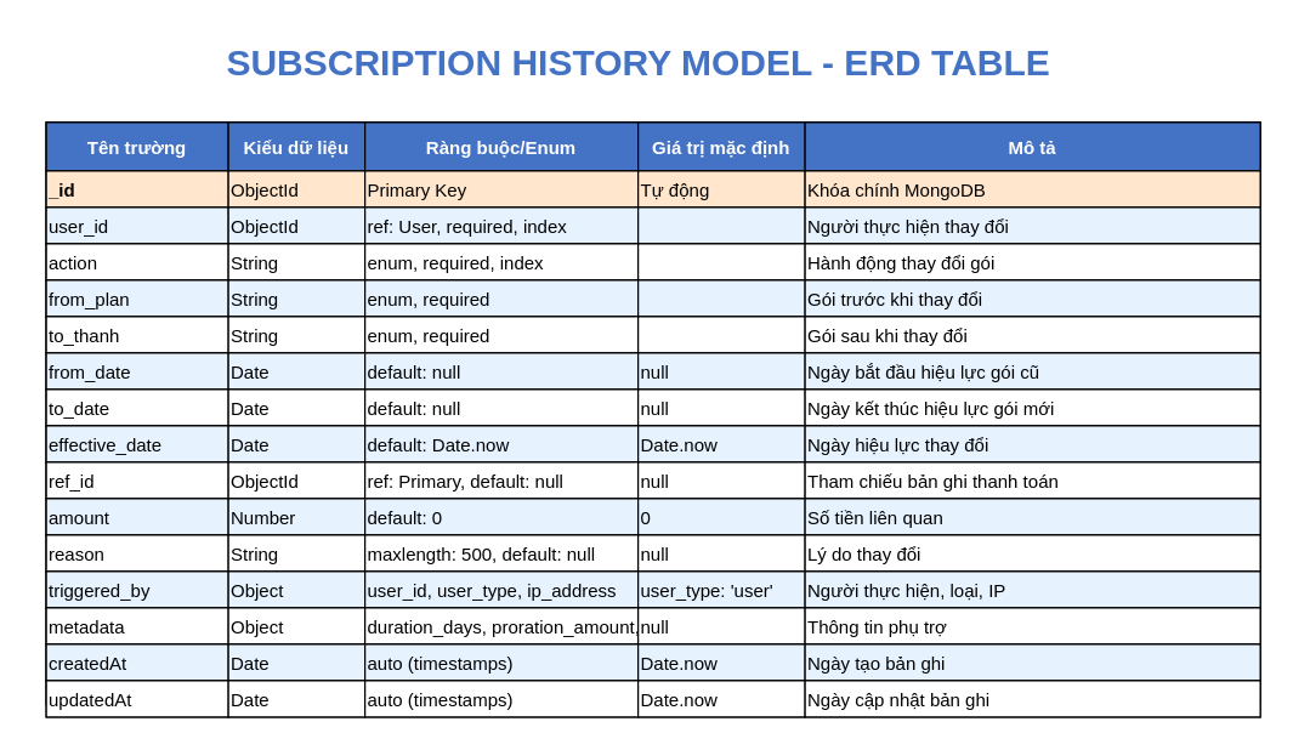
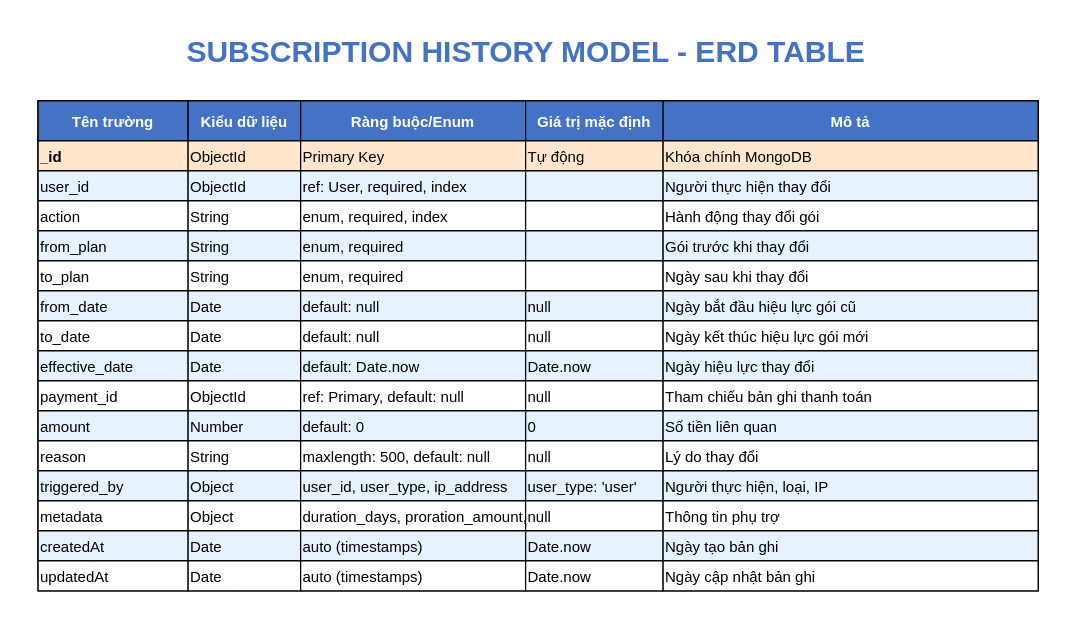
  <mxCell id="0" />
  <mxCell id="1" parent="0" />
  <mxCell id="2" value="SUBSCRIPTION HISTORY MODEL - ERD TABLE" style="text;html=1;strokeColor=none;fillColor=none;align=center;fontSize=24;fontStyle=1;fontColor=#4472C4;" parent="1" vertex="1"><mxGeometry x="20" y="20" width="800" height="50" as="geometry" /></mxCell>
  <mxCell id="3" value="" style="shape=table;startSize=0;container=1;collapsible=0;childLayout=tableLayout;fixedRows=1;rowLines=0;fontStyle=1;align=center;resizeLast=1;strokeColor=#000000;fillColor=#ffffff;" parent="1" vertex="1"><mxGeometry x="30" y="80" width="800" height="384" as="geometry" /></mxCell>
  <mxCell id="4" value="" style="shape=tableRow;horizontal=0;fillColor=#4472C4;strokeColor=#000000;" parent="3" vertex="1"><mxGeometry width="800" height="32" as="geometry" /></mxCell>
  <mxCell id="5" value="Tên trường" style="shape=partialRectangle;connectable=0;fillColor=#4472C4;align=center;fontStyle=1;fontSize=12;fontColor=#ffffff;" parent="4" vertex="1"><mxGeometry width="120" height="32" as="geometry" /></mxCell>
  <mxCell id="6" value="Kiểu dữ liệu" style="shape=partialRectangle;connectable=0;fillColor=#4472C4;align=center;fontStyle=1;fontSize=12;fontColor=#ffffff;" parent="4" vertex="1"><mxGeometry x="120" width="90" height="32" as="geometry" /></mxCell>
  <mxCell id="7" value="Ràng buộc/Enum" style="shape=partialRectangle;connectable=0;fillColor=#4472C4;align=center;fontStyle=1;fontSize=12;fontColor=#ffffff;" parent="4" vertex="1"><mxGeometry x="210" width="180" height="32" as="geometry" /></mxCell>
  <mxCell id="8" value="Giá trị mặc định" style="shape=partialRectangle;connectable=0;fillColor=#4472C4;align=center;fontStyle=1;fontSize=12;fontColor=#ffffff;" parent="4" vertex="1"><mxGeometry x="390" width="110" height="32" as="geometry" /></mxCell>
  <mxCell id="9" value="Mô tả" style="shape=partialRectangle;connectable=0;fillColor=#4472C4;align=center;fontStyle=1;fontSize=12;fontColor=#ffffff;" parent="4" vertex="1"><mxGeometry x="500" width="300" height="32" as="geometry" /></mxCell>
  <mxCell id="10" value="" style="shape=tableRow;horizontal=0;fillColor=#FFE6CC;strokeColor=#000000;" parent="3" vertex="1"><mxGeometry y="32" width="800" height="24" as="geometry" /></mxCell>
  <mxCell id="11" value="_id" style="shape=partialRectangle;connectable=0;fillColor=#FFE6CC;align=left;fontStyle=1;" parent="10" vertex="1"><mxGeometry width="120" height="24" as="geometry" /></mxCell>
  <mxCell id="12" value="ObjectId" style="shape=partialRectangle;connectable=0;fillColor=#FFE6CC;align=left;" parent="10" vertex="1"><mxGeometry x="120" width="90" height="24" as="geometry" /></mxCell>
  <mxCell id="13" value="Primary Key" style="shape=partialRectangle;connectable=0;fillColor=#FFE6CC;align=left;" parent="10" vertex="1"><mxGeometry x="210" width="180" height="24" as="geometry" /></mxCell>
  <mxCell id="14" value="Tự động" style="shape=partialRectangle;connectable=0;fillColor=#FFE6CC;align=left;" parent="10" vertex="1"><mxGeometry x="390" width="110" height="24" as="geometry" /></mxCell>
  <mxCell id="15" value="Khóa chính MongoDB" style="shape=partialRectangle;connectable=0;fillColor=#FFE6CC;align=left;" parent="10" vertex="1"><mxGeometry x="500" width="300" height="24" as="geometry" /></mxCell>
  <mxCell id="16" value="" style="shape=tableRow;horizontal=0;fillColor=#E6F3FF;strokeColor=#000000;" parent="3" vertex="1"><mxGeometry y="56" width="800" height="24" as="geometry" /></mxCell>
  <mxCell id="17" value="user_id" style="shape=partialRectangle;connectable=0;fillColor=#E6F3FF;align=left;" parent="16" vertex="1"><mxGeometry width="120" height="24" as="geometry" /></mxCell>
  <mxCell id="18" value="ObjectId" style="shape=partialRectangle;connectable=0;fillColor=#E6F3FF;align=left;" parent="16" vertex="1"><mxGeometry x="120" width="90" height="24" as="geometry" /></mxCell>
  <mxCell id="19" value="ref: User, required, index" style="shape=partialRectangle;connectable=0;fillColor=#E6F3FF;align=left;" parent="16" vertex="1"><mxGeometry x="210" width="180" height="24" as="geometry" /></mxCell>
  <mxCell id="20" value="" style="shape=partialRectangle;connectable=0;fillColor=#E6F3FF;align=left;" parent="16" vertex="1"><mxGeometry x="390" width="110" height="24" as="geometry" /></mxCell>
  <mxCell id="21" value="Người thực hiện thay đổi" style="shape=partialRectangle;connectable=0;fillColor=#E6F3FF;align=left;" parent="16" vertex="1"><mxGeometry x="500" width="300" height="24" as="geometry" /></mxCell>
  <mxCell id="22" value="" style="shape=tableRow;horizontal=0;fillColor=#ffffff;strokeColor=#000000;" parent="3" vertex="1"><mxGeometry y="80" width="800" height="24" as="geometry" /></mxCell>
  <mxCell id="23" value="action" style="shape=partialRectangle;connectable=0;fillColor=#ffffff;align=left;" parent="22" vertex="1"><mxGeometry width="120" height="24" as="geometry" /></mxCell>
  <mxCell id="24" value="String" style="shape=partialRectangle;connectable=0;fillColor=#ffffff;align=left;" parent="22" vertex="1"><mxGeometry x="120" width="90" height="24" as="geometry" /></mxCell>
  <mxCell id="25" value="enum, required, index" style="shape=partialRectangle;connectable=0;fillColor=#ffffff;align=left;" parent="22" vertex="1"><mxGeometry x="210" width="180" height="24" as="geometry" /></mxCell>
  <mxCell id="26" value="" style="shape=partialRectangle;connectable=0;fillColor=#ffffff;align=left;" parent="22" vertex="1"><mxGeometry x="390" width="110" height="24" as="geometry" /></mxCell>
  <mxCell id="27" value="Hành động thay đổi gói" style="shape=partialRectangle;connectable=0;fillColor=#ffffff;align=left;" parent="22" vertex="1"><mxGeometry x="500" width="300" height="24" as="geometry" /></mxCell>
  <mxCell id="28" value="" style="shape=tableRow;horizontal=0;fillColor=#E6F3FF;strokeColor=#000000;" parent="3" vertex="1"><mxGeometry y="104" width="800" height="24" as="geometry" /></mxCell>
  <mxCell id="29" value="from_plan" style="shape=partialRectangle;connectable=0;fillColor=#E6F3FF;align=left;" parent="28" vertex="1"><mxGeometry width="120" height="24" as="geometry" /></mxCell>
  <mxCell id="30" value="String" style="shape=partialRectangle;connectable=0;fillColor=#E6F3FF;align=left;" parent="28" vertex="1"><mxGeometry x="120" width="90" height="24" as="geometry" /></mxCell>
  <mxCell id="31" value="enum, required" style="shape=partialRectangle;connectable=0;fillColor=#E6F3FF;align=left;" parent="28" vertex="1"><mxGeometry x="210" width="180" height="24" as="geometry" /></mxCell>
  <mxCell id="32" value="" style="shape=partialRectangle;connectable=0;fillColor=#E6F3FF;align=left;" parent="28" vertex="1"><mxGeometry x="390" width="110" height="24" as="geometry" /></mxCell>
  <mxCell id="33" value="Gói trước khi thay đổi" style="shape=partialRectangle;connectable=0;fillColor=#E6F3FF;align=left;" parent="28" vertex="1"><mxGeometry x="500" width="300" height="24" as="geometry" /></mxCell>
  <mxCell id="34" value="" style="shape=tableRow;horizontal=0;fillColor=#ffffff;strokeColor=#000000;" parent="3" vertex="1"><mxGeometry y="128" width="800" height="24" as="geometry" /></mxCell>
- <mxCell id="35" value="to_thanh" style="shape=partialRectangle;connectable=0;fillColor=#ffffff;align=left;" parent="34" vertex="1"><mxGeometry width="120" height="24" as="geometry" /></mxCell>
+ <mxCell id="35" value="to_plan" style="shape=partialRectangle;connectable=0;fillColor=#ffffff;align=left;" parent="34" vertex="1"><mxGeometry width="120" height="24" as="geometry" /></mxCell>
  <mxCell id="36" value="String" style="shape=partialRectangle;connectable=0;fillColor=#ffffff;align=left;" parent="34" vertex="1"><mxGeometry x="120" width="90" height="24" as="geometry" /></mxCell>
  <mxCell id="37" value="enum, required" style="shape=partialRectangle;connectable=0;fillColor=#ffffff;align=left;" parent="34" vertex="1"><mxGeometry x="210" width="180" height="24" as="geometry" /></mxCell>
  <mxCell id="38" value="" style="shape=partialRectangle;connectable=0;fillColor=#ffffff;align=left;" parent="34" vertex="1"><mxGeometry x="390" width="110" height="24" as="geometry" /></mxCell>
- <mxCell id="39" value="Gói sau khi thay đổi" style="shape=partialRectangle;connectable=0;fillColor=#ffffff;align=left;" parent="34" vertex="1"><mxGeometry x="500" width="300" height="24" as="geometry" /></mxCell>
+ <mxCell id="39" value="Ngày sau khi thay đổi" style="shape=partialRectangle;connectable=0;fillColor=#ffffff;align=left;" parent="34" vertex="1"><mxGeometry x="500" width="300" height="24" as="geometry" /></mxCell>
  <mxCell id="40" value="" style="shape=tableRow;horizontal=0;fillColor=#E6F3FF;strokeColor=#000000;" parent="3" vertex="1"><mxGeometry y="152" width="800" height="24" as="geometry" /></mxCell>
  <mxCell id="41" value="from_date" style="shape=partialRectangle;connectable=0;fillColor=#E6F3FF;align=left;" parent="40" vertex="1"><mxGeometry width="120" height="24" as="geometry" /></mxCell>
  <mxCell id="42" value="Date" style="shape=partialRectangle;connectable=0;fillColor=#E6F3FF;align=left;" parent="40" vertex="1"><mxGeometry x="120" width="90" height="24" as="geometry" /></mxCell>
  <mxCell id="43" value="default: null" style="shape=partialRectangle;connectable=0;fillColor=#E6F3FF;align=left;" parent="40" vertex="1"><mxGeometry x="210" width="180" height="24" as="geometry" /></mxCell>
  <mxCell id="44" value="null" style="shape=partialRectangle;connectable=0;fillColor=#E6F3FF;align=left;" parent="40" vertex="1"><mxGeometry x="390" width="110" height="24" as="geometry" /></mxCell>
  <mxCell id="45" value="Ngày bắt đầu hiệu lực gói cũ" style="shape=partialRectangle;connectable=0;fillColor=#E6F3FF;align=left;" parent="40" vertex="1"><mxGeometry x="500" width="300" height="24" as="geometry" /></mxCell>
  <mxCell id="46" value="" style="shape=tableRow;horizontal=0;fillColor=#ffffff;strokeColor=#000000;" parent="3" vertex="1"><mxGeometry y="176" width="800" height="24" as="geometry" /></mxCell>
  <mxCell id="47" value="to_date" style="shape=partialRectangle;connectable=0;fillColor=#ffffff;align=left;" parent="46" vertex="1"><mxGeometry width="120" height="24" as="geometry" /></mxCell>
  <mxCell id="48" value="Date" style="shape=partialRectangle;connectable=0;fillColor=#ffffff;align=left;" parent="46" vertex="1"><mxGeometry x="120" width="90" height="24" as="geometry" /></mxCell>
  <mxCell id="49" value="default: null" style="shape=partialRectangle;connectable=0;fillColor=#ffffff;align=left;" parent="46" vertex="1"><mxGeometry x="210" width="180" height="24" as="geometry" /></mxCell>
  <mxCell id="50" value="null" style="shape=partialRectangle;connectable=0;fillColor=#ffffff;align=left;" parent="46" vertex="1"><mxGeometry x="390" width="110" height="24" as="geometry" /></mxCell>
  <mxCell id="51" value="Ngày kết thúc hiệu lực gói mới" style="shape=partialRectangle;connectable=0;fillColor=#ffffff;align=left;" parent="46" vertex="1"><mxGeometry x="500" width="300" height="24" as="geometry" /></mxCell>
  <mxCell id="52" value="" style="shape=tableRow;horizontal=0;fillColor=#E6F3FF;strokeColor=#000000;" parent="3" vertex="1"><mxGeometry y="200" width="800" height="24" as="geometry" /></mxCell>
  <mxCell id="53" value="effective_date" style="shape=partialRectangle;connectable=0;fillColor=#E6F3FF;align=left;" parent="52" vertex="1"><mxGeometry width="120" height="24" as="geometry" /></mxCell>
  <mxCell id="54" value="Date" style="shape=partialRectangle;connectable=0;fillColor=#E6F3FF;align=left;" parent="52" vertex="1"><mxGeometry x="120" width="90" height="24" as="geometry" /></mxCell>
  <mxCell id="55" value="default: Date.now" style="shape=partialRectangle;connectable=0;fillColor=#E6F3FF;align=left;" parent="52" vertex="1"><mxGeometry x="210" width="180" height="24" as="geometry" /></mxCell>
  <mxCell id="56" value="Date.now" style="shape=partialRectangle;connectable=0;fillColor=#E6F3FF;align=left;" parent="52" vertex="1"><mxGeometry x="390" width="110" height="24" as="geometry" /></mxCell>
  <mxCell id="57" value="Ngày hiệu lực thay đổi" style="shape=partialRectangle;connectable=0;fillColor=#E6F3FF;align=left;" parent="52" vertex="1"><mxGeometry x="500" width="300" height="24" as="geometry" /></mxCell>
  <mxCell id="58" value="" style="shape=tableRow;horizontal=0;fillColor=#ffffff;strokeColor=#000000;" parent="3" vertex="1"><mxGeometry y="224" width="800" height="24" as="geometry" /></mxCell>
- <mxCell id="59" value="ref_id" style="shape=partialRectangle;connectable=0;fillColor=#ffffff;align=left;" parent="58" vertex="1"><mxGeometry width="120" height="24" as="geometry" /></mxCell>
+ <mxCell id="59" value="payment_id" style="shape=partialRectangle;connectable=0;fillColor=#ffffff;align=left;" parent="58" vertex="1"><mxGeometry width="120" height="24" as="geometry" /></mxCell>
  <mxCell id="60" value="ObjectId" style="shape=partialRectangle;connectable=0;fillColor=#ffffff;align=left;" parent="58" vertex="1"><mxGeometry x="120" width="90" height="24" as="geometry" /></mxCell>
  <mxCell id="61" value="ref: Primary, default: null" style="shape=partialRectangle;connectable=0;fillColor=#ffffff;align=left;" parent="58" vertex="1"><mxGeometry x="210" width="180" height="24" as="geometry" /></mxCell>
  <mxCell id="62" value="null" style="shape=partialRectangle;connectable=0;fillColor=#ffffff;align=left;" parent="58" vertex="1"><mxGeometry x="390" width="110" height="24" as="geometry" /></mxCell>
  <mxCell id="63" value="Tham chiếu bản ghi thanh toán" style="shape=partialRectangle;connectable=0;fillColor=#ffffff;align=left;" parent="58" vertex="1"><mxGeometry x="500" width="300" height="24" as="geometry" /></mxCell>
  <mxCell id="64" value="" style="shape=tableRow;horizontal=0;fillColor=#E6F3FF;strokeColor=#000000;" parent="3" vertex="1"><mxGeometry y="248" width="800" height="24" as="geometry" /></mxCell>
  <mxCell id="65" value="amount" style="shape=partialRectangle;connectable=0;fillColor=#E6F3FF;align=left;" parent="64" vertex="1"><mxGeometry width="120" height="24" as="geometry" /></mxCell>
  <mxCell id="66" value="Number" style="shape=partialRectangle;connectable=0;fillColor=#E6F3FF;align=left;" parent="64" vertex="1"><mxGeometry x="120" width="90" height="24" as="geometry" /></mxCell>
  <mxCell id="67" value="default: 0" style="shape=partialRectangle;connectable=0;fillColor=#E6F3FF;align=left;" parent="64" vertex="1"><mxGeometry x="210" width="180" height="24" as="geometry" /></mxCell>
  <mxCell id="68" value="0" style="shape=partialRectangle;connectable=0;fillColor=#E6F3FF;align=left;" parent="64" vertex="1"><mxGeometry x="390" width="110" height="24" as="geometry" /></mxCell>
  <mxCell id="69" value="Số tiền liên quan" style="shape=partialRectangle;connectable=0;fillColor=#E6F3FF;align=left;" parent="64" vertex="1"><mxGeometry x="500" width="300" height="24" as="geometry" /></mxCell>
  <mxCell id="70" value="" style="shape=tableRow;horizontal=0;fillColor=#ffffff;strokeColor=#000000;" parent="3" vertex="1"><mxGeometry y="272" width="800" height="24" as="geometry" /></mxCell>
  <mxCell id="71" value="reason" style="shape=partialRectangle;connectable=0;fillColor=#ffffff;align=left;" parent="70" vertex="1"><mxGeometry width="120" height="24" as="geometry" /></mxCell>
  <mxCell id="72" value="String" style="shape=partialRectangle;connectable=0;fillColor=#ffffff;align=left;" parent="70" vertex="1"><mxGeometry x="120" width="90" height="24" as="geometry" /></mxCell>
  <mxCell id="73" value="maxlength: 500, default: null" style="shape=partialRectangle;connectable=0;fillColor=#ffffff;align=left;" parent="70" vertex="1"><mxGeometry x="210" width="180" height="24" as="geometry" /></mxCell>
  <mxCell id="74" value="null" style="shape=partialRectangle;connectable=0;fillColor=#ffffff;align=left;" parent="70" vertex="1"><mxGeometry x="390" width="110" height="24" as="geometry" /></mxCell>
  <mxCell id="75" value="Lý do thay đổi" style="shape=partialRectangle;connectable=0;fillColor=#ffffff;align=left;" parent="70" vertex="1"><mxGeometry x="500" width="300" height="24" as="geometry" /></mxCell>
  <mxCell id="76" value="" style="shape=tableRow;horizontal=0;fillColor=#E6F3FF;strokeColor=#000000;" parent="3" vertex="1"><mxGeometry y="296" width="800" height="24" as="geometry" /></mxCell>
  <mxCell id="77" value="triggered_by" style="shape=partialRectangle;connectable=0;fillColor=#E6F3FF;align=left;" parent="76" vertex="1"><mxGeometry width="120" height="24" as="geometry" /></mxCell>
  <mxCell id="78" value="Object" style="shape=partialRectangle;connectable=0;fillColor=#E6F3FF;align=left;" parent="76" vertex="1"><mxGeometry x="120" width="90" height="24" as="geometry" /></mxCell>
  <mxCell id="79" value="user_id, user_type, ip_address" style="shape=partialRectangle;connectable=0;fillColor=#E6F3FF;align=left;" parent="76" vertex="1"><mxGeometry x="210" width="180" height="24" as="geometry" /></mxCell>
  <mxCell id="80" value="user_type: 'user'" style="shape=partialRectangle;connectable=0;fillColor=#E6F3FF;align=left;" parent="76" vertex="1"><mxGeometry x="390" width="110" height="24" as="geometry" /></mxCell>
  <mxCell id="81" value="Người thực hiện, loại, IP" style="shape=partialRectangle;connectable=0;fillColor=#E6F3FF;align=left;" parent="76" vertex="1"><mxGeometry x="500" width="300" height="24" as="geometry" /></mxCell>
  <mxCell id="82" value="" style="shape=tableRow;horizontal=0;fillColor=#ffffff;strokeColor=#000000;" parent="3" vertex="1"><mxGeometry y="320" width="800" height="24" as="geometry" /></mxCell>
  <mxCell id="83" value="metadata" style="shape=partialRectangle;connectable=0;fillColor=#ffffff;align=left;" parent="82" vertex="1"><mxGeometry width="120" height="24" as="geometry" /></mxCell>
  <mxCell id="84" value="Object" style="shape=partialRectangle;connectable=0;fillColor=#ffffff;align=left;" parent="82" vertex="1"><mxGeometry x="120" width="90" height="24" as="geometry" /></mxCell>
  <mxCell id="85" value="duration_days, proration_amount, billing_cycle, notes" style="shape=partialRectangle;connectable=0;fillColor=#ffffff;align=left;" parent="82" vertex="1"><mxGeometry x="210" width="180" height="24" as="geometry" /></mxCell>
  <mxCell id="86" value="null" style="shape=partialRectangle;connectable=0;fillColor=#ffffff;align=left;" parent="82" vertex="1"><mxGeometry x="390" width="110" height="24" as="geometry" /></mxCell>
  <mxCell id="87" value="Thông tin phụ trợ" style="shape=partialRectangle;connectable=0;fillColor=#ffffff;align=left;" parent="82" vertex="1"><mxGeometry x="500" width="300" height="24" as="geometry" /></mxCell>
  <mxCell id="88" value="" style="shape=tableRow;horizontal=0;fillColor=#E6F3FF;strokeColor=#000000;" parent="3" vertex="1"><mxGeometry y="344" width="800" height="24" as="geometry" /></mxCell>
  <mxCell id="89" value="createdAt" style="shape=partialRectangle;connectable=0;fillColor=#E6F3FF;align=left;" parent="88" vertex="1"><mxGeometry width="120" height="24" as="geometry" /></mxCell>
  <mxCell id="90" value="Date" style="shape=partialRectangle;connectable=0;fillColor=#E6F3FF;align=left;" parent="88" vertex="1"><mxGeometry x="120" width="90" height="24" as="geometry" /></mxCell>
  <mxCell id="91" value="auto (timestamps)" style="shape=partialRectangle;connectable=0;fillColor=#E6F3FF;align=left;" parent="88" vertex="1"><mxGeometry x="210" width="180" height="24" as="geometry" /></mxCell>
  <mxCell id="92" value="Date.now" style="shape=partialRectangle;connectable=0;fillColor=#E6F3FF;align=left;" parent="88" vertex="1"><mxGeometry x="390" width="110" height="24" as="geometry" /></mxCell>
  <mxCell id="93" value="Ngày tạo bản ghi" style="shape=partialRectangle;connectable=0;fillColor=#E6F3FF;align=left;" parent="88" vertex="1"><mxGeometry x="500" width="300" height="24" as="geometry" /></mxCell>
  <mxCell id="94" value="" style="shape=tableRow;horizontal=0;fillColor=#ffffff;strokeColor=#000000;" parent="3" vertex="1"><mxGeometry y="368" width="800" height="24" as="geometry" /></mxCell>
  <mxCell id="95" value="updatedAt" style="shape=partialRectangle;connectable=0;fillColor=#ffffff;align=left;" parent="94" vertex="1"><mxGeometry width="120" height="24" as="geometry" /></mxCell>
  <mxCell id="96" value="Date" style="shape=partialRectangle;connectable=0;fillColor=#ffffff;align=left;" parent="94" vertex="1"><mxGeometry x="120" width="90" height="24" as="geometry" /></mxCell>
  <mxCell id="97" value="auto (timestamps)" style="shape=partialRectangle;connectable=0;fillColor=#ffffff;align=left;" parent="94" vertex="1"><mxGeometry x="210" width="180" height="24" as="geometry" /></mxCell>
  <mxCell id="98" value="Date.now" style="shape=partialRectangle;connectable=0;fillColor=#ffffff;align=left;" parent="94" vertex="1"><mxGeometry x="390" width="110" height="24" as="geometry" /></mxCell>
  <mxCell id="99" value="Ngày cập nhật bản ghi" style="shape=partialRectangle;connectable=0;fillColor=#ffffff;align=left;" parent="94" vertex="1"><mxGeometry x="500" width="300" height="24" as="geometry" /></mxCell>
